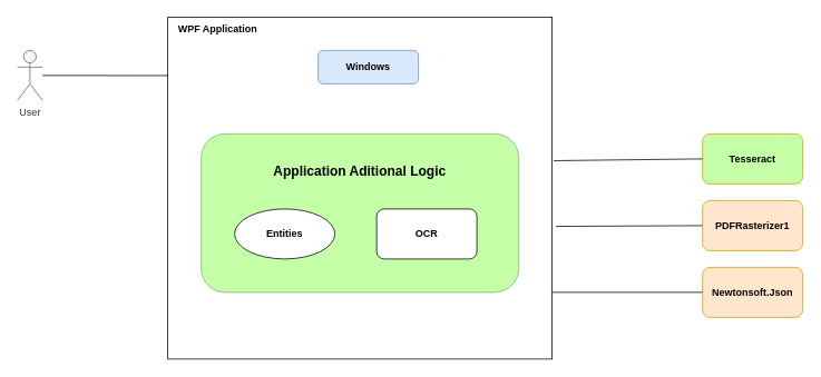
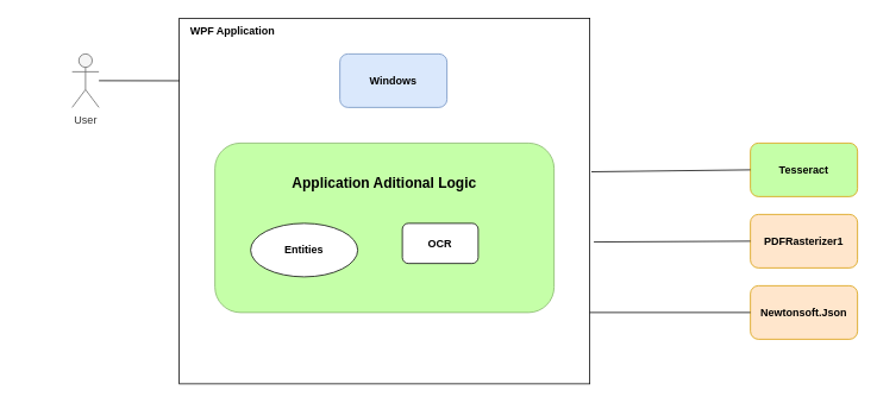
  <mxCell id="0" style=";html=1;" />
  <mxCell id="1" style=";html=1;" parent="0" />
  <mxCell id="2" value="" style="rounded=0;whiteSpace=wrap;html=1;" parent="1" vertex="1"><mxGeometry x="200" y="20" width="460" height="410" as="geometry" /></mxCell>
- <mxCell id="3" value="Windows" style="rounded=1;whiteSpace=wrap;html=1;fontStyle=1;fillColor=#dae8fc;strokeColor=#6c8ebf;" parent="1" vertex="1"><mxGeometry x="380" y="60" width="120" height="40" as="geometry" /></mxCell>
+ <mxCell id="3" value="Windows" style="rounded=1;whiteSpace=wrap;html=1;fontStyle=1;fillColor=#dae8fc;strokeColor=#6c8ebf;" parent="1" vertex="1"><mxGeometry x="380" y="60" width="120" height="60" as="geometry" /></mxCell>
  <mxCell id="4" value="" style="rounded=1;whiteSpace=wrap;html=1;fillColor=#C5FFA8;strokeColor=#82b366;" parent="1" vertex="1"><mxGeometry x="240" y="160" width="380" height="190" as="geometry" /></mxCell>
  <mxCell id="5" value="Application Aditional Logic" style="text;html=1;align=center;verticalAlign=middle;whiteSpace=wrap;rounded=0;fontStyle=1;fontSize=16;" parent="1" vertex="1"><mxGeometry x="315" y="190" width="230" height="30" as="geometry" /></mxCell>
  <mxCell id="6" value="Entities" style="ellipse;whiteSpace=wrap;html=1;fontStyle=1;" parent="1" vertex="1"><mxGeometry x="280" y="250" width="120" height="60" as="geometry" /></mxCell>
- <mxCell id="7" value="OCR" style="rounded=1;whiteSpace=wrap;html=1;fontStyle=1" parent="1" vertex="1"><mxGeometry x="450" y="250" width="120" height="60" as="geometry" /></mxCell>
+ <mxCell id="7" value="OCR" style="rounded=1;whiteSpace=wrap;html=1;fontStyle=1" parent="1" vertex="1"><mxGeometry x="450" y="250" width="85" height="45" as="geometry" /></mxCell>
  <mxCell id="8" value="Tesseract" style="rounded=1;whiteSpace=wrap;html=1;fontStyle=1;fillColor=#c5ffa8;strokeColor=#d79b00;" parent="1" vertex="1"><mxGeometry x="840" y="160" width="120" height="60" as="geometry" /></mxCell>
  <mxCell id="9" value="PDFRasterizer1" style="rounded=1;whiteSpace=wrap;html=1;fontStyle=1;fillColor=#ffe6cc;strokeColor=#d79b00;" parent="1" vertex="1"><mxGeometry x="840" y="240" width="120" height="60" as="geometry" /></mxCell>
  <mxCell id="10" value="Newtonsoft.Json" style="rounded=1;whiteSpace=wrap;html=1;fontStyle=1;fillColor=#ffe6cc;strokeColor=#d79b00;" parent="1" vertex="1"><mxGeometry x="840" y="320" width="120" height="60" as="geometry" /></mxCell>
  <mxCell id="11" value="" style="endArrow=none;html=1;rounded=0;exitX=1.004;exitY=0.42;exitDx=0;exitDy=0;exitPerimeter=0;entryX=0;entryY=0.5;entryDx=0;entryDy=0;" parent="1" source="2" target="8" edge="1"><mxGeometry width="50" height="50" relative="1" as="geometry"><mxPoint x="820" y="470" as="sourcePoint" /><mxPoint x="870" y="420" as="targetPoint" /></mxGeometry></mxCell>
  <mxCell id="12" value="" style="endArrow=none;html=1;rounded=0;exitX=1.01;exitY=0.612;exitDx=0;exitDy=0;exitPerimeter=0;entryX=0;entryY=0.5;entryDx=0;entryDy=0;" parent="1" source="2" target="9" edge="1"><mxGeometry width="50" height="50" relative="1" as="geometry"><mxPoint x="820" y="470" as="sourcePoint" /><mxPoint x="870" y="420" as="targetPoint" /></mxGeometry></mxCell>
  <mxCell id="13" value="" style="endArrow=none;html=1;rounded=0;entryX=0;entryY=0.5;entryDx=0;entryDy=0;" parent="1" target="10" edge="1"><mxGeometry width="50" height="50" relative="1" as="geometry"><mxPoint x="660" y="350" as="sourcePoint" /><mxPoint x="870" y="420" as="targetPoint" /></mxGeometry></mxCell>
- <mxCell id="14" value="User" style="shape=umlActor;verticalLabelPosition=bottom;verticalAlign=top;html=1;outlineConnect=0;fillColor=#f5f5f5;strokeColor=#666666;fontColor=#333333;" parent="1" vertex="1"><mxGeometry x="20" y="60" width="30" height="60" as="geometry" /></mxCell>
+ <mxCell id="14" value="User" style="shape=umlActor;verticalLabelPosition=bottom;verticalAlign=top;html=1;outlineConnect=0;fillColor=#f5f5f5;strokeColor=#666666;fontColor=#333333;" parent="1" vertex="1"><mxGeometry x="80" y="60" width="30" height="60" as="geometry" /></mxCell>
  <mxCell id="15" value="" style="endArrow=none;html=1;rounded=0;entryX=0.001;entryY=0.171;entryDx=0;entryDy=0;entryPerimeter=0;" parent="1" source="14" target="2" edge="1"><mxGeometry width="50" height="50" relative="1" as="geometry"><mxPoint x="560" y="330" as="sourcePoint" /><mxPoint x="210" y="90" as="targetPoint" /></mxGeometry></mxCell>
  <mxCell id="16" value="WPF Application" style="text;html=1;align=center;verticalAlign=middle;whiteSpace=wrap;rounded=0;fontStyle=1" parent="1" vertex="1"><mxGeometry x="200" y="20" width="120" height="30" as="geometry" /></mxCell>
